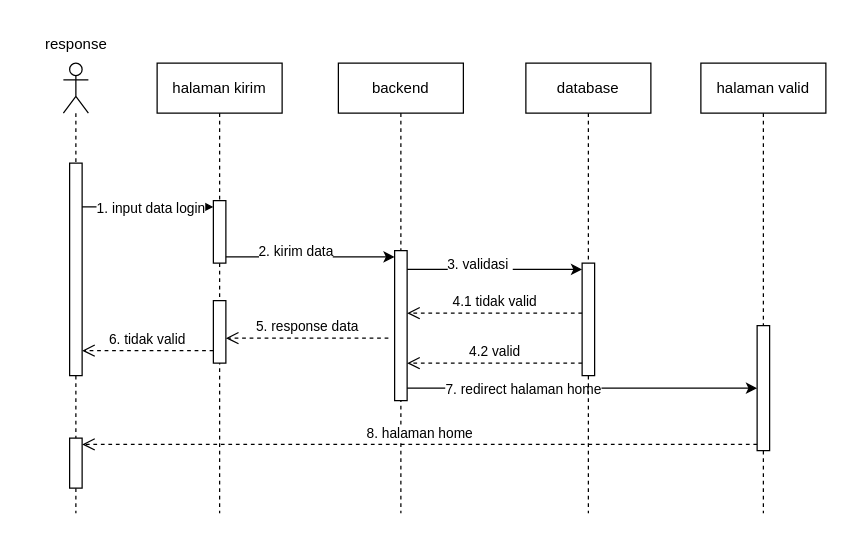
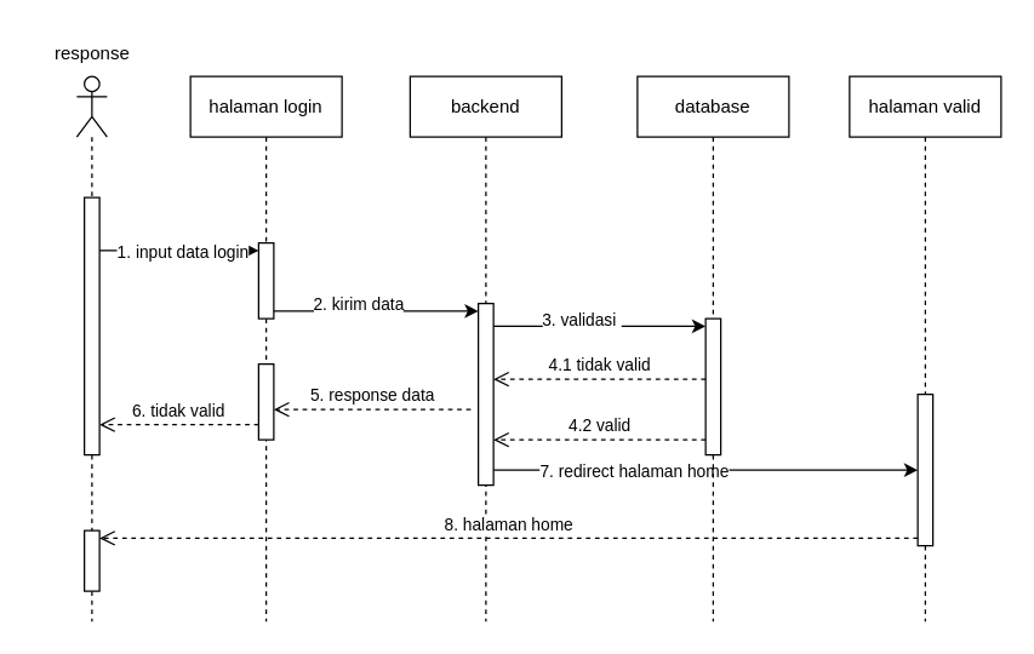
  <mxCell id="0" />
  <mxCell id="1" parent="0" />
  <mxCell id="2" value="" style="shape=umlLifeline;perimeter=lifelinePerimeter;whiteSpace=wrap;html=1;container=1;dropTarget=0;collapsible=0;recursiveResize=0;outlineConnect=0;portConstraint=eastwest;newEdgeStyle={&quot;curved&quot;:0,&quot;rounded&quot;:0};participant=umlActor;" parent="1" vertex="1"><mxGeometry x="50" y="50" width="20" height="360" as="geometry" /></mxCell>
  <mxCell id="3" value="" style="html=1;points=[[0,0,0,0,5],[0,1,0,0,-5],[1,0,0,0,5],[1,1,0,0,-5]];perimeter=orthogonalPerimeter;outlineConnect=0;targetShapes=umlLifeline;portConstraint=eastwest;newEdgeStyle={&quot;curved&quot;:0,&quot;rounded&quot;:0};" parent="2" vertex="1"><mxGeometry x="5" y="80" width="10" height="170" as="geometry" /></mxCell>
  <mxCell id="4" value="" style="html=1;points=[[0,0,0,0,5],[0,1,0,0,-5],[1,0,0,0,5],[1,1,0,0,-5]];perimeter=orthogonalPerimeter;outlineConnect=0;targetShapes=umlLifeline;portConstraint=eastwest;newEdgeStyle={&quot;curved&quot;:0,&quot;rounded&quot;:0};" parent="2" vertex="1"><mxGeometry x="5" y="300" width="10" height="40" as="geometry" /></mxCell>
- <mxCell id="5" value="halaman kirim" style="shape=umlLifeline;perimeter=lifelinePerimeter;whiteSpace=wrap;html=1;container=1;dropTarget=0;collapsible=0;recursiveResize=0;outlineConnect=0;portConstraint=eastwest;newEdgeStyle={&quot;curved&quot;:0,&quot;rounded&quot;:0};" parent="1" vertex="1"><mxGeometry x="125" y="50" width="100" height="360" as="geometry" /></mxCell>
+ <mxCell id="5" value="halaman login" style="shape=umlLifeline;perimeter=lifelinePerimeter;whiteSpace=wrap;html=1;container=1;dropTarget=0;collapsible=0;recursiveResize=0;outlineConnect=0;portConstraint=eastwest;newEdgeStyle={&quot;curved&quot;:0,&quot;rounded&quot;:0};" parent="1" vertex="1"><mxGeometry x="125" y="50" width="100" height="360" as="geometry" /></mxCell>
  <mxCell id="6" value="" style="html=1;points=[[0,0,0,0,5],[0,1,0,0,-5],[1,0,0,0,5],[1,1,0,0,-5]];perimeter=orthogonalPerimeter;outlineConnect=0;targetShapes=umlLifeline;portConstraint=eastwest;newEdgeStyle={&quot;curved&quot;:0,&quot;rounded&quot;:0};" parent="5" vertex="1"><mxGeometry x="45" y="110" width="10" height="50" as="geometry" /></mxCell>
  <mxCell id="7" value="" style="html=1;points=[[0,0,0,0,5],[0,1,0,0,-5],[1,0,0,0,5],[1,1,0,0,-5]];perimeter=orthogonalPerimeter;outlineConnect=0;targetShapes=umlLifeline;portConstraint=eastwest;newEdgeStyle={&quot;curved&quot;:0,&quot;rounded&quot;:0};" parent="5" vertex="1"><mxGeometry x="45" y="190" width="10" height="50" as="geometry" /></mxCell>
  <mxCell id="8" value="backend" style="shape=umlLifeline;perimeter=lifelinePerimeter;whiteSpace=wrap;html=1;container=1;dropTarget=0;collapsible=0;recursiveResize=0;outlineConnect=0;portConstraint=eastwest;newEdgeStyle={&quot;curved&quot;:0,&quot;rounded&quot;:0};" parent="1" vertex="1"><mxGeometry x="270" y="50" width="100" height="360" as="geometry" /></mxCell>
  <mxCell id="9" value="" style="html=1;points=[[0,0,0,0,5],[0,1,0,0,-5],[1,0,0,0,5],[1,1,0,0,-5]];perimeter=orthogonalPerimeter;outlineConnect=0;targetShapes=umlLifeline;portConstraint=eastwest;newEdgeStyle={&quot;curved&quot;:0,&quot;rounded&quot;:0};" parent="8" vertex="1"><mxGeometry x="45" y="150" width="10" height="120" as="geometry" /></mxCell>
  <mxCell id="10" style="edgeStyle=orthogonalEdgeStyle;rounded=0;orthogonalLoop=1;jettySize=auto;html=1;curved=0;entryX=0;entryY=0;entryDx=0;entryDy=5;entryPerimeter=0;" parent="1" source="3" target="6" edge="1"><mxGeometry relative="1" as="geometry"><Array as="points"><mxPoint x="100" y="165" /><mxPoint x="100" y="165" /></Array></mxGeometry></mxCell>
  <mxCell id="11" value="1. input data login" style="edgeLabel;html=1;align=center;verticalAlign=middle;resizable=0;points=[];" parent="10" vertex="1" connectable="0"><mxGeometry x="0.025" relative="1" as="geometry"><mxPoint as="offset" /></mxGeometry></mxCell>
  <mxCell id="12" style="edgeStyle=orthogonalEdgeStyle;rounded=0;orthogonalLoop=1;jettySize=auto;html=1;curved=0;exitX=1;exitY=1;exitDx=0;exitDy=-5;exitPerimeter=0;entryX=0;entryY=0;entryDx=0;entryDy=5;entryPerimeter=0;" parent="1" source="6" target="9" edge="1"><mxGeometry relative="1" as="geometry"><mxPoint x="275" y="204.857" as="targetPoint" /></mxGeometry></mxCell>
  <mxCell id="13" value="2. kirim data" style="edgeLabel;html=1;align=center;verticalAlign=middle;resizable=0;points=[];" parent="12" vertex="1" connectable="0"><mxGeometry x="-0.186" y="-1" relative="1" as="geometry"><mxPoint y="-6" as="offset" /></mxGeometry></mxCell>
  <mxCell id="14" value="5. response data" style="html=1;verticalAlign=bottom;endArrow=open;dashed=1;endSize=8;curved=0;rounded=0;" parent="1" edge="1"><mxGeometry relative="1" as="geometry"><mxPoint x="310" y="270" as="sourcePoint" /><mxPoint x="180" y="270" as="targetPoint" /><Array as="points"><mxPoint x="245" y="270" /></Array></mxGeometry></mxCell>
  <mxCell id="15" value="6. tidak valid" style="html=1;verticalAlign=bottom;endArrow=open;dashed=1;endSize=8;curved=0;rounded=0;" parent="1" edge="1"><mxGeometry relative="1" as="geometry"><mxPoint x="170" y="280" as="sourcePoint" /><mxPoint x="65" y="280" as="targetPoint" /><Array as="points" /></mxGeometry></mxCell>
  <mxCell id="16" value="halaman valid" style="shape=umlLifeline;perimeter=lifelinePerimeter;whiteSpace=wrap;html=1;container=1;dropTarget=0;collapsible=0;recursiveResize=0;outlineConnect=0;portConstraint=eastwest;newEdgeStyle={&quot;curved&quot;:0,&quot;rounded&quot;:0};" parent="1" vertex="1"><mxGeometry x="560" y="50" width="100" height="360" as="geometry" /></mxCell>
  <mxCell id="17" value="" style="html=1;points=[[0,0,0,0,5],[0,1,0,0,-5],[1,0,0,0,5],[1,1,0,0,-5]];perimeter=orthogonalPerimeter;outlineConnect=0;targetShapes=umlLifeline;portConstraint=eastwest;newEdgeStyle={&quot;curved&quot;:0,&quot;rounded&quot;:0};" parent="16" vertex="1"><mxGeometry x="45" y="210" width="10" height="100" as="geometry" /></mxCell>
  <mxCell id="18" value="" style="endArrow=classic;html=1;rounded=0;" parent="1" edge="1"><mxGeometry width="50" height="50" relative="1" as="geometry"><mxPoint x="325" y="310" as="sourcePoint" /><mxPoint x="605" y="310" as="targetPoint" /></mxGeometry></mxCell>
  <mxCell id="19" value="7. redirect halaman home" style="edgeLabel;html=1;align=center;verticalAlign=middle;resizable=0;points=[];" vertex="1" connectable="0" parent="18"><mxGeometry x="-0.34" relative="1" as="geometry"><mxPoint as="offset" /></mxGeometry></mxCell>
  <mxCell id="20" value="8. halaman home" style="html=1;verticalAlign=bottom;endArrow=open;dashed=1;endSize=8;curved=0;rounded=0;exitX=0;exitY=1;exitDx=0;exitDy=-5;exitPerimeter=0;entryX=1;entryY=0;entryDx=0;entryDy=5;entryPerimeter=0;" parent="1" source="17" target="4" edge="1"><mxGeometry relative="1" as="geometry"><mxPoint x="410" y="350" as="sourcePoint" /><mxPoint x="250" y="350" as="targetPoint" /><Array as="points" /></mxGeometry></mxCell>
  <mxCell id="21" value="response" style="text;html=1;align=center;verticalAlign=middle;resizable=0;points=[];autosize=1;strokeColor=none;fillColor=none;" parent="1" vertex="1"><mxGeometry x="20" y="20" width="80" height="30" as="geometry" /></mxCell>
  <mxCell id="22" value="database" style="shape=umlLifeline;perimeter=lifelinePerimeter;whiteSpace=wrap;html=1;container=1;dropTarget=0;collapsible=0;recursiveResize=0;outlineConnect=0;portConstraint=eastwest;newEdgeStyle={&quot;curved&quot;:0,&quot;rounded&quot;:0};" vertex="1" parent="1"><mxGeometry x="420" y="50" width="100" height="360" as="geometry" /></mxCell>
  <mxCell id="23" value="" style="html=1;points=[[0,0,0,0,5],[0,1,0,0,-5],[1,0,0,0,5],[1,1,0,0,-5]];perimeter=orthogonalPerimeter;outlineConnect=0;targetShapes=umlLifeline;portConstraint=eastwest;newEdgeStyle={&quot;curved&quot;:0,&quot;rounded&quot;:0};" vertex="1" parent="22"><mxGeometry x="45" y="160" width="10" height="90" as="geometry" /></mxCell>
  <mxCell id="24" style="edgeStyle=orthogonalEdgeStyle;rounded=0;orthogonalLoop=1;jettySize=auto;html=1;curved=0;entryX=0;entryY=0;entryDx=0;entryDy=5;entryPerimeter=0;" edge="1" parent="1" source="9" target="23"><mxGeometry relative="1" as="geometry"><mxPoint x="460" y="220" as="targetPoint" /><mxPoint x="330" y="220.03" as="sourcePoint" /><Array as="points"><mxPoint x="350" y="215" /><mxPoint x="350" y="215" /></Array></mxGeometry></mxCell>
  <mxCell id="25" value="3. validasi&amp;nbsp;" style="edgeLabel;html=1;align=center;verticalAlign=middle;resizable=0;points=[];" vertex="1" connectable="0" parent="24"><mxGeometry x="-0.186" y="-1" relative="1" as="geometry"><mxPoint y="-6" as="offset" /></mxGeometry></mxCell>
  <mxCell id="26" value="4.1 tidak valid" style="html=1;verticalAlign=bottom;endArrow=open;dashed=1;endSize=8;curved=0;rounded=0;" edge="1" parent="1" source="23"><mxGeometry relative="1" as="geometry"><mxPoint x="460" y="250" as="sourcePoint" /><mxPoint x="325" y="250" as="targetPoint" /><Array as="points"><mxPoint x="385" y="250" /></Array></mxGeometry></mxCell>
  <mxCell id="27" value="4.2 valid" style="html=1;verticalAlign=bottom;endArrow=open;dashed=1;endSize=8;curved=0;rounded=0;" edge="1" parent="1"><mxGeometry relative="1" as="geometry"><mxPoint x="465" y="290" as="sourcePoint" /><mxPoint x="325" y="290" as="targetPoint" /><Array as="points"><mxPoint x="390" y="290" /></Array></mxGeometry></mxCell>
